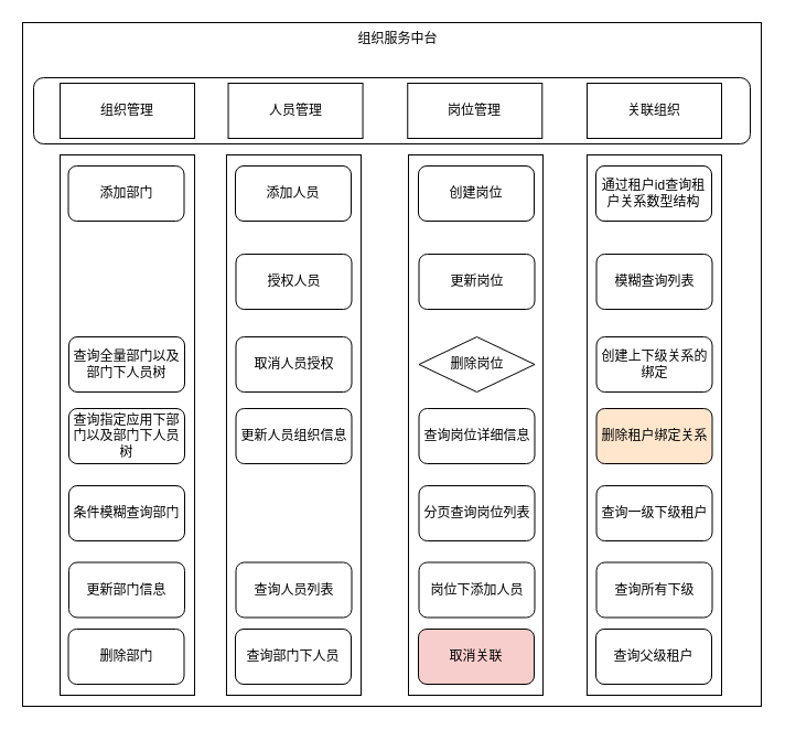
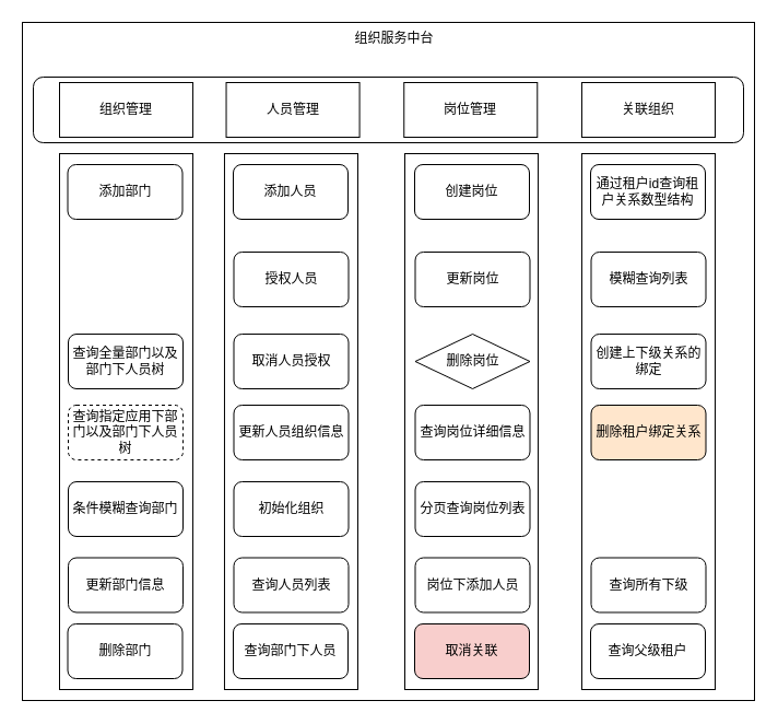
  <mxCell id="0" />
  <mxCell id="1" parent="0" />
  <mxCell id="2" value="" style="rounded=0;whiteSpace=wrap;html=1;" vertex="1" parent="1"><mxGeometry x="20" y="20" width="670" height="620" as="geometry" /></mxCell>
  <mxCell id="3" value="组织服务中台" style="text;html=1;align=center;verticalAlign=middle;resizable=0;points=[];autosize=1;strokeColor=none;fillColor=none;" vertex="1" parent="1"><mxGeometry x="310" y="20" width="100" height="30" as="geometry" /></mxCell>
  <mxCell id="4" value="" style="rounded=1;whiteSpace=wrap;html=1;" vertex="1" parent="1"><mxGeometry x="30" y="70" width="650" height="60" as="geometry" /></mxCell>
  <mxCell id="5" value="" style="group" vertex="1" connectable="0" parent="1"><mxGeometry x="54" y="75" width="600" height="50" as="geometry" /></mxCell>
  <mxCell id="6" value="组织管理" style="rounded=0;whiteSpace=wrap;html=1;" vertex="1" parent="5"><mxGeometry width="122.034" height="50" as="geometry" /></mxCell>
  <mxCell id="7" value="人员管理" style="rounded=0;whiteSpace=wrap;html=1;" vertex="1" parent="5"><mxGeometry x="152.542" width="122.034" height="50" as="geometry" /></mxCell>
  <mxCell id="8" value="岗位管理" style="rounded=0;whiteSpace=wrap;html=1;" vertex="1" parent="5"><mxGeometry x="315.254" width="122.034" height="50" as="geometry" /></mxCell>
  <mxCell id="9" value="关联组织" style="rounded=0;whiteSpace=wrap;html=1;" vertex="1" parent="5"><mxGeometry x="477.966" width="122.034" height="50" as="geometry" /></mxCell>
  <mxCell id="10" value="" style="rounded=0;whiteSpace=wrap;html=1;" vertex="1" parent="1"><mxGeometry x="54" y="140" width="122.033" height="490" as="geometry" /></mxCell>
  <mxCell id="11" value="" style="group" vertex="1" connectable="0" parent="1"><mxGeometry x="61.5" y="150" width="105.5" height="470" as="geometry" /></mxCell>
  <mxCell id="12" value="添加部门" style="rounded=1;whiteSpace=wrap;html=1;" vertex="1" parent="11"><mxGeometry width="105" height="50" as="geometry" /></mxCell>
  <mxCell id="13" value="查询全量部门以及部门下人员树" style="rounded=1;whiteSpace=wrap;html=1;" vertex="1" parent="11"><mxGeometry x="0.5" y="155" width="105" height="50" as="geometry" /></mxCell>
- <mxCell id="14" value="查询指定应用下部门以及部门下人员树" style="rounded=1;whiteSpace=wrap;html=1;" vertex="1" parent="11"><mxGeometry x="0.5" y="220" width="105" height="50" as="geometry" /></mxCell>
+ <mxCell id="14" value="查询指定应用下部门以及部门下人员树" style="rounded=1;whiteSpace=wrap;html=1;dashed=1;" vertex="1" parent="11"><mxGeometry x="0.5" y="220" width="105" height="50" as="geometry" /></mxCell>
  <mxCell id="15" value="条件模糊查询部门" style="rounded=1;whiteSpace=wrap;html=1;" vertex="1" parent="11"><mxGeometry x="0.5" y="290" width="105" height="50" as="geometry" /></mxCell>
  <mxCell id="16" value="更新部门信息" style="rounded=1;whiteSpace=wrap;html=1;" vertex="1" parent="11"><mxGeometry x="0.5" y="359.5" width="105" height="50" as="geometry" /></mxCell>
  <mxCell id="17" value="删除部门" style="rounded=1;whiteSpace=wrap;html=1;" vertex="1" parent="11"><mxGeometry y="420" width="105" height="50" as="geometry" /></mxCell>
  <mxCell id="18" value="" style="rounded=0;whiteSpace=wrap;html=1;" vertex="1" parent="1"><mxGeometry x="204.97" y="140" width="122.033" height="490" as="geometry" /></mxCell>
  <mxCell id="19" value="" style="group" vertex="1" connectable="0" parent="1"><mxGeometry x="213" y="150" width="105.5" height="470" as="geometry" /></mxCell>
  <mxCell id="20" value="添加人员" style="rounded=1;whiteSpace=wrap;html=1;" vertex="1" parent="19"><mxGeometry width="105" height="50" as="geometry" /></mxCell>
  <mxCell id="21" value="授权人员" style="rounded=1;whiteSpace=wrap;html=1;" vertex="1" parent="19"><mxGeometry x="0.5" y="80" width="105" height="50" as="geometry" /></mxCell>
  <mxCell id="22" value="取消人员授权" style="rounded=1;whiteSpace=wrap;html=1;" vertex="1" parent="19"><mxGeometry x="0.5" y="155" width="105" height="50" as="geometry" /></mxCell>
  <mxCell id="23" value="更新人员组织信息" style="rounded=1;whiteSpace=wrap;html=1;" vertex="1" parent="19"><mxGeometry x="0.5" y="220" width="105" height="50" as="geometry" /></mxCell>
+ <mxCell id="24" value="初始化组织" style="rounded=1;whiteSpace=wrap;html=1;" vertex="1" parent="19"><mxGeometry x="0.5" y="290" width="105" height="50" as="geometry" /></mxCell>
  <mxCell id="25" value="查询人员列表" style="rounded=1;whiteSpace=wrap;html=1;" vertex="1" parent="19"><mxGeometry x="0.5" y="359.5" width="105" height="50" as="geometry" /></mxCell>
  <mxCell id="26" value="查询部门下人员" style="rounded=1;whiteSpace=wrap;html=1;" vertex="1" parent="19"><mxGeometry y="420" width="105" height="50" as="geometry" /></mxCell>
  <mxCell id="27" value="" style="rounded=0;whiteSpace=wrap;html=1;" vertex="1" parent="1"><mxGeometry x="370" y="140" width="122.033" height="490" as="geometry" /></mxCell>
  <mxCell id="28" value="" style="group" vertex="1" connectable="0" parent="1"><mxGeometry x="379" y="150" width="105.5" height="470" as="geometry" /></mxCell>
  <mxCell id="29" value="创建岗位" style="rounded=1;whiteSpace=wrap;html=1;" vertex="1" parent="28"><mxGeometry width="105" height="50" as="geometry" /></mxCell>
  <mxCell id="30" value="更新岗位" style="rounded=1;whiteSpace=wrap;html=1;" vertex="1" parent="28"><mxGeometry x="0.5" y="80" width="105" height="50" as="geometry" /></mxCell>
  <mxCell id="31" value="删除岗位" style="rhombus;whiteSpace=wrap;html=1;" vertex="1" parent="28"><mxGeometry x="0.5" y="155" width="105" height="50" as="geometry" /></mxCell>
  <mxCell id="32" value="查询岗位详细信息" style="rounded=1;whiteSpace=wrap;html=1;" vertex="1" parent="28"><mxGeometry x="0.5" y="220" width="105" height="50" as="geometry" /></mxCell>
  <mxCell id="33" value="分页查询岗位列表" style="rounded=1;whiteSpace=wrap;html=1;" vertex="1" parent="28"><mxGeometry x="0.5" y="290" width="105" height="50" as="geometry" /></mxCell>
  <mxCell id="34" value="岗位下添加人员" style="rounded=1;whiteSpace=wrap;html=1;" vertex="1" parent="28"><mxGeometry x="0.5" y="359.5" width="105" height="50" as="geometry" /></mxCell>
  <mxCell id="35" value="取消关联" style="rounded=1;whiteSpace=wrap;html=1;fillColor=#f8cecc;" vertex="1" parent="28"><mxGeometry y="420" width="105" height="50" as="geometry" /></mxCell>
  <mxCell id="36" value="" style="rounded=0;whiteSpace=wrap;html=1;" vertex="1" parent="1"><mxGeometry x="531.97" y="140" width="122.03" height="490" as="geometry" /></mxCell>
  <mxCell id="37" value="" style="group" vertex="1" connectable="0" parent="1"><mxGeometry x="540" y="150" width="105.5" height="470" as="geometry" /></mxCell>
  <mxCell id="38" value="通过租户id查询租户关系数型结构" style="rounded=1;whiteSpace=wrap;html=1;" vertex="1" parent="37"><mxGeometry width="105" height="50" as="geometry" /></mxCell>
  <mxCell id="39" value="模糊查询列表" style="rounded=1;whiteSpace=wrap;html=1;" vertex="1" parent="37"><mxGeometry x="0.5" y="80" width="105" height="50" as="geometry" /></mxCell>
  <mxCell id="40" value="创建上下级关系的绑定" style="rounded=1;whiteSpace=wrap;html=1;" vertex="1" parent="37"><mxGeometry x="0.5" y="155" width="105" height="50" as="geometry" /></mxCell>
  <mxCell id="41" value="删除租户绑定关系" style="rounded=1;whiteSpace=wrap;html=1;fillColor=#ffe6cc;" vertex="1" parent="37"><mxGeometry x="0.5" y="220" width="105" height="50" as="geometry" /></mxCell>
- <mxCell id="42" value="查询一级下级租户" style="rounded=1;whiteSpace=wrap;html=1;" vertex="1" parent="37"><mxGeometry x="0.5" y="290" width="105" height="50" as="geometry" /></mxCell>
  <mxCell id="43" value="查询所有下级" style="rounded=1;whiteSpace=wrap;html=1;" vertex="1" parent="37"><mxGeometry x="0.5" y="359.5" width="105" height="50" as="geometry" /></mxCell>
  <mxCell id="44" value="查询父级租户" style="rounded=1;whiteSpace=wrap;html=1;" vertex="1" parent="37"><mxGeometry y="420" width="105" height="50" as="geometry" /></mxCell>
